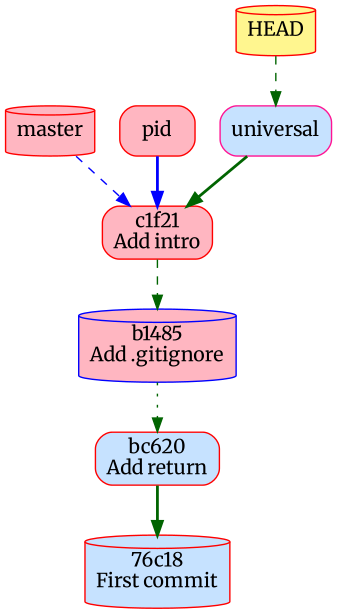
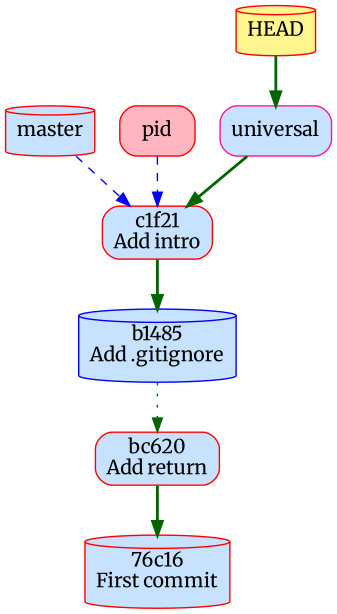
  digraph {
    fontname=Merriweather
    node [color=red fillcolor=slategray1 fontname=Merriweather shape=cylinder style="rounded,filled"]
    edge [color=darkgreen fontname=Merriweather style=dashed]
-   n1 [fillcolor=lightpink label=master]
-   n2 [fillcolor=lightpink label="c1f21\nAdd intro" shape=box]
-   n3 [color=blue fillcolor=lightpink label="b1485\nAdd .gitignore"]
+   n1 [label=master]
+   n2 [label="c1f21\nAdd intro" shape=box]
+   n3 [color=blue label="b1485\nAdd .gitignore"]
    n4 [label="bc620\nAdd return" shape=box]
    n5 [fillcolor=lightpink label=pid shape=box]
    n6 [color=deeppink label=universal shape=box]
    n7 [fillcolor=khaki1 label=HEAD]
-   n8 [label="76c18\nFirst commit"]
+   n8 [label="76c16\nFirst commit"]
    n1 -> n2 [color=blue]
-   n2 -> n3
+   n2 -> n3 [style=bold]
    n3 -> n4 [style=dotted]
    n4 -> n8 [style=bold]
-   n5 -> n2 [color=blue style=bold]
+   n5 -> n2 [color=blue]
    n6 -> n2 [style=bold]
-   n7 -> n6
+   n7 -> n6 [style=bold]
  }
